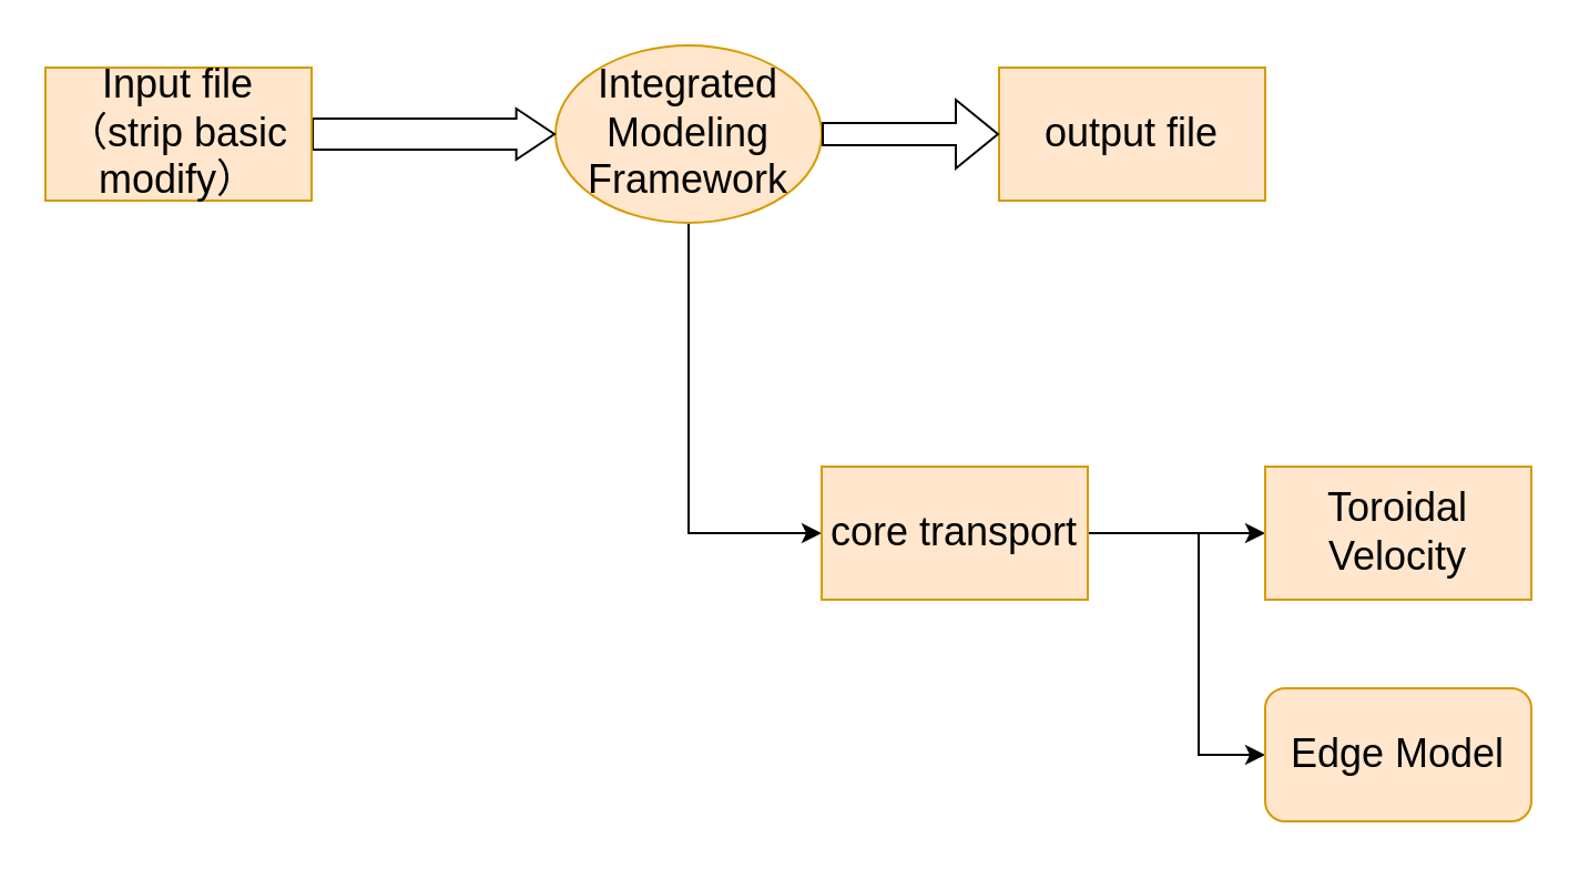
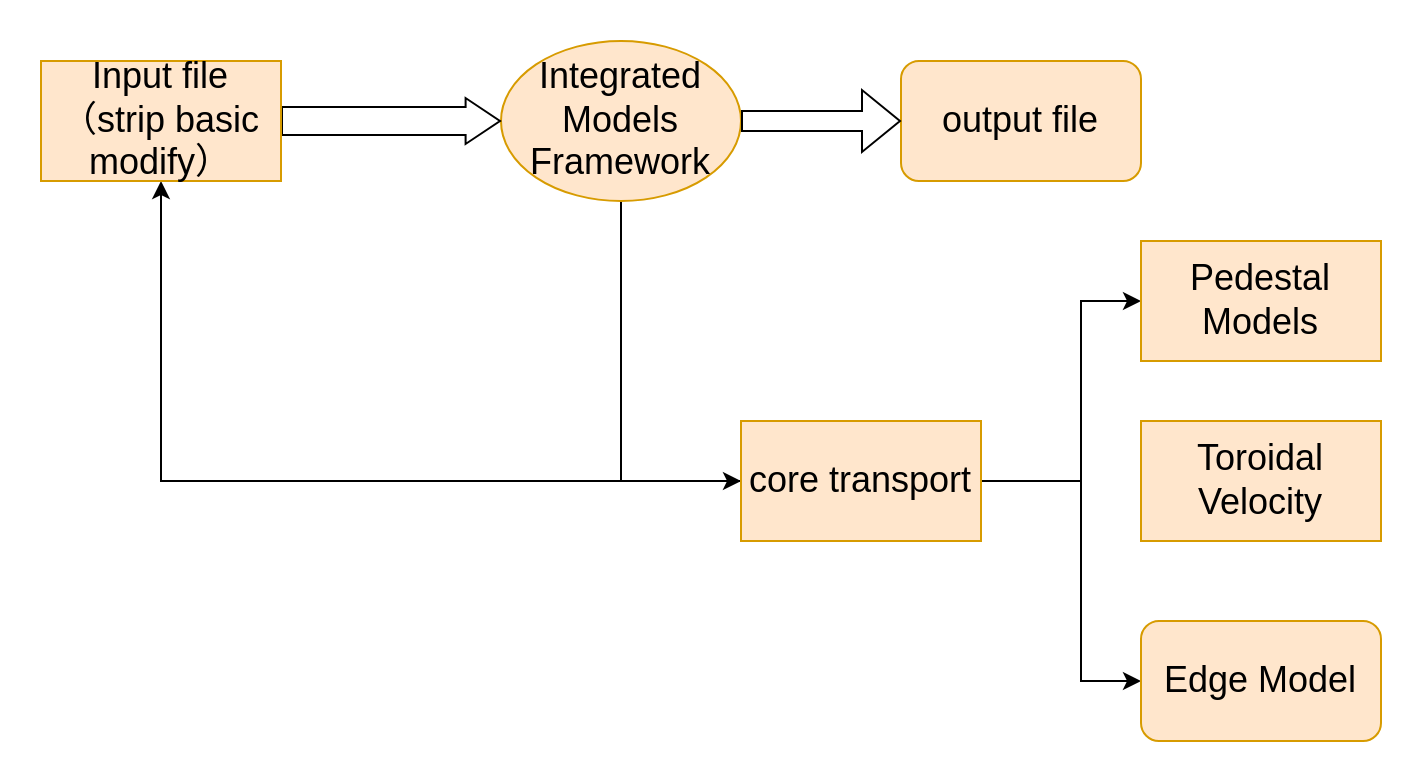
  <mxCell id="0" />
  <mxCell id="1" parent="0" />
  <mxCell id="2" value="" style="edgeStyle=orthogonalEdgeStyle;rounded=0;orthogonalLoop=1;jettySize=auto;html=1;fontSize=18;" edge="1" parent="1" source="3" target="8"><mxGeometry relative="1" as="geometry"><Array as="points"><mxPoint x="310" y="240" /></Array></mxGeometry></mxCell>
- <mxCell id="3" value="&lt;font style=&quot;font-size: 18px;&quot;&gt;Integrated Modeling Framework&lt;/font&gt;" style="ellipse;whiteSpace=wrap;html=1;fillColor=#ffe6cc;strokeColor=#d79b00;" vertex="1" parent="1"><mxGeometry x="250" y="20" width="120" height="80" as="geometry" /></mxCell>
- <mxCell id="4" value="&lt;font style=&quot;font-size: 18px;&quot;&gt;output file&lt;/font&gt;" style="whiteSpace=wrap;html=1;fillColor=#ffe6cc;strokeColor=#d79b00;" vertex="1" parent="1"><mxGeometry x="450" y="30" width="120" height="60" as="geometry" /></mxCell>
- <mxCell id="5" value="" style="edgeStyle=orthogonalEdgeStyle;rounded=0;orthogonalLoop=1;jettySize=auto;html=1;fontSize=18;" edge="1" parent="1" source="8" target="9"><mxGeometry relative="1" as="geometry" /></mxCell>
+ <mxCell id="3" value="&lt;font style=&quot;font-size: 18px;&quot;&gt;Integrated Models Framework&lt;/font&gt;" style="ellipse;whiteSpace=wrap;html=1;fillColor=#ffe6cc;strokeColor=#d79b00;" vertex="1" parent="1"><mxGeometry x="250" y="20" width="120" height="80" as="geometry" /></mxCell>
+ <mxCell id="4" value="&lt;font style=&quot;font-size: 18px;&quot;&gt;output file&lt;/font&gt;" style="whiteSpace=wrap;html=1;fillColor=#ffe6cc;strokeColor=#d79b00;rounded=1;" vertex="1" parent="1"><mxGeometry x="450" y="30" width="120" height="60" as="geometry" /></mxCell>
+ <mxCell id="5" value="" style="edgeStyle=orthogonalEdgeStyle;rounded=0;orthogonalLoop=1;jettySize=auto;html=1;fontSize=18;" edge="1" parent="1" source="8" target="14"><mxGeometry relative="1" as="geometry" /></mxCell>
  <mxCell id="6" value="" style="edgeStyle=orthogonalEdgeStyle;rounded=0;orthogonalLoop=1;jettySize=auto;html=1;fontSize=18;" edge="1" parent="1" source="8" target="10"><mxGeometry relative="1" as="geometry"><Array as="points"><mxPoint x="540" y="240" /><mxPoint x="540" y="340" /></Array></mxGeometry></mxCell>
+ <mxCell id="7" value="" style="edgeStyle=orthogonalEdgeStyle;rounded=0;orthogonalLoop=1;jettySize=auto;html=1;fontSize=18;" edge="1" parent="1" source="8" target="11"><mxGeometry relative="1" as="geometry"><Array as="points"><mxPoint x="540" y="240" /><mxPoint x="540" y="150" /></Array></mxGeometry></mxCell>
  <mxCell id="8" value="&lt;font style=&quot;font-size: 18px;&quot;&gt;core transport&lt;/font&gt;" style="whiteSpace=wrap;html=1;fillColor=#ffe6cc;strokeColor=#d79b00;" vertex="1" parent="1"><mxGeometry x="370" y="210" width="120" height="60" as="geometry" /></mxCell>
  <mxCell id="9" value="&lt;font style=&quot;font-size: 18px;&quot;&gt;Toroidal Velocity&lt;/font&gt;" style="whiteSpace=wrap;html=1;fillColor=#ffe6cc;strokeColor=#d79b00;" vertex="1" parent="1"><mxGeometry x="570" y="210" width="120" height="60" as="geometry" /></mxCell>
  <mxCell id="10" value="&lt;span style=&quot;font-size: 18px;&quot;&gt;Edge Model&lt;/span&gt;" style="whiteSpace=wrap;html=1;fillColor=#ffe6cc;strokeColor=#d79b00;rounded=1;" vertex="1" parent="1"><mxGeometry x="570" y="310" width="120" height="60" as="geometry" /></mxCell>
+ <mxCell id="11" value="&lt;font style=&quot;font-size: 18px;&quot;&gt;Pedestal Models&lt;/font&gt;" style="whiteSpace=wrap;html=1;fillColor=#ffe6cc;strokeColor=#d79b00;" vertex="1" parent="1"><mxGeometry x="570" y="120" width="120" height="60" as="geometry" /></mxCell>
  <mxCell id="12" value="" style="shape=flexArrow;endArrow=classic;html=1;rounded=0;fontSize=18;entryX=0;entryY=0.5;entryDx=0;entryDy=0;exitX=1;exitY=0.5;exitDx=0;exitDy=0;" edge="1" parent="1" source="3" target="4"><mxGeometry width="50" height="50" relative="1" as="geometry"><mxPoint x="290" y="40" as="sourcePoint" /><mxPoint x="340" y="-10" as="targetPoint" /></mxGeometry></mxCell>
  <mxCell id="13" value="" style="shape=flexArrow;endArrow=classic;html=1;rounded=0;fontSize=18;entryX=0;entryY=0.5;entryDx=0;entryDy=0;exitX=1;exitY=0.5;exitDx=0;exitDy=0;endWidth=8;endSize=5.4;width=14;" edge="1" parent="1" source="14" target="3"><mxGeometry width="50" height="50" relative="1" as="geometry"><mxPoint x="140" y="59" as="sourcePoint" /><mxPoint x="220" y="59" as="targetPoint" /></mxGeometry></mxCell>
  <mxCell id="14" value="&lt;font style=&quot;font-size: 18px;&quot;&gt;Input file&lt;br&gt;（strip basic modify）&lt;br&gt;&lt;/font&gt;" style="whiteSpace=wrap;html=1;fillColor=#ffe6cc;strokeColor=#d79b00;" vertex="1" parent="1"><mxGeometry x="20" y="30" width="120" height="60" as="geometry" /></mxCell>
